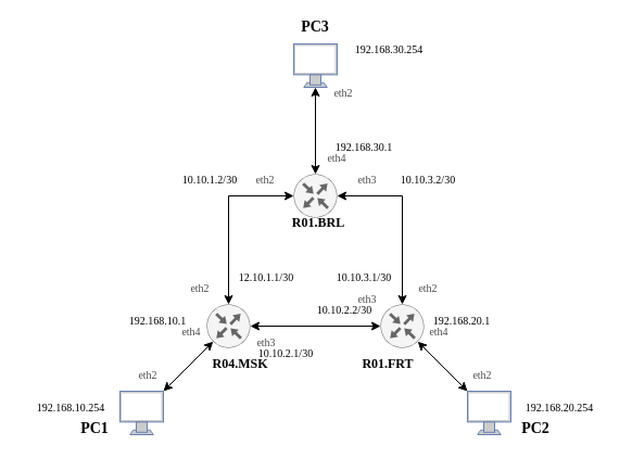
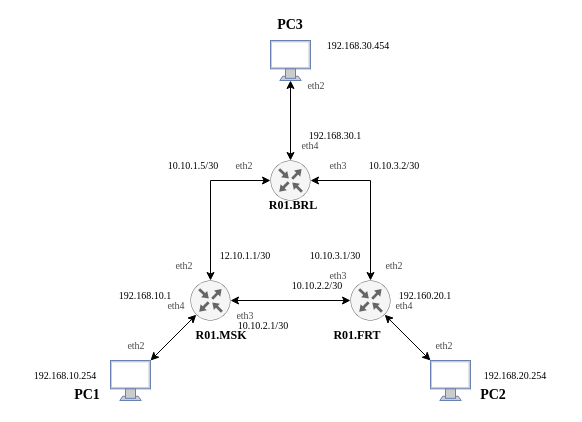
  <mxCell id="0" />
  <mxCell id="1" parent="0" />
  <mxCell id="2" value="" style="sketch=0;points=[[0.5,0,0],[1,0.5,0],[0.5,1,0],[0,0.5,0],[0.145,0.145,0],[0.856,0.145,0],[0.855,0.856,0],[0.145,0.855,0]];verticalLabelPosition=bottom;html=1;verticalAlign=top;aspect=fixed;align=center;pointerEvents=1;shape=mxgraph.cisco19.rect;prIcon=router;fillColor=#f5f5f5;strokeColor=#666666;fontColor=#333333;" vertex="1" parent="1"><mxGeometry x="270" y="160" width="40" height="40" as="geometry" /></mxCell>
  <mxCell id="3" value="" style="sketch=0;points=[[0.5,0,0],[1,0.5,0],[0.5,1,0],[0,0.5,0],[0.145,0.145,0],[0.856,0.145,0],[0.855,0.856,0],[0.145,0.855,0]];verticalLabelPosition=bottom;html=1;verticalAlign=top;aspect=fixed;align=center;pointerEvents=1;shape=mxgraph.cisco19.rect;prIcon=router;fillColor=#f5f5f5;strokeColor=#666666;fontColor=#333333;" vertex="1" parent="1"><mxGeometry x="190" y="280" width="40" height="40" as="geometry" /></mxCell>
  <mxCell id="4" value="" style="sketch=0;points=[[0.5,0,0],[1,0.5,0],[0.5,1,0],[0,0.5,0],[0.145,0.145,0],[0.856,0.145,0],[0.855,0.856,0],[0.145,0.855,0]];verticalLabelPosition=bottom;html=1;verticalAlign=top;aspect=fixed;align=center;pointerEvents=1;shape=mxgraph.cisco19.rect;prIcon=router;fillColor=#f5f5f5;strokeColor=#666666;fontColor=#333333;" vertex="1" parent="1"><mxGeometry x="350" y="280" width="40" height="40" as="geometry" /></mxCell>
  <mxCell id="5" value="" style="fontColor=#0066CC;verticalAlign=top;verticalLabelPosition=bottom;labelPosition=center;align=center;html=1;outlineConnect=0;fillColor=#CCCCCC;strokeColor=#6881B3;gradientColor=none;gradientDirection=north;strokeWidth=2;shape=mxgraph.networks.monitor;" vertex="1" parent="1"><mxGeometry x="270" y="40" width="40" height="40" as="geometry" /></mxCell>
  <mxCell id="6" value="" style="fontColor=#0066CC;verticalAlign=top;verticalLabelPosition=bottom;labelPosition=center;align=center;html=1;outlineConnect=0;fillColor=#CCCCCC;strokeColor=#6881B3;gradientColor=none;gradientDirection=north;strokeWidth=2;shape=mxgraph.networks.monitor;" vertex="1" parent="1"><mxGeometry x="430" y="360" width="40" height="40" as="geometry" /></mxCell>
  <mxCell id="7" value="" style="fontColor=#0066CC;verticalAlign=top;verticalLabelPosition=bottom;labelPosition=center;align=center;html=1;outlineConnect=0;fillColor=#CCCCCC;strokeColor=#6881B3;gradientColor=none;gradientDirection=north;strokeWidth=2;shape=mxgraph.networks.monitor;" vertex="1" parent="1"><mxGeometry x="110" y="360" width="40" height="40" as="geometry" /></mxCell>
  <mxCell id="8" value="" style="endArrow=classic;startArrow=classic;html=1;rounded=0;exitX=0.5;exitY=0;exitDx=0;exitDy=0;exitPerimeter=0;entryX=0;entryY=0.5;entryDx=0;entryDy=0;entryPerimeter=0;" edge="1" parent="1" source="3" target="2"><mxGeometry width="50" height="50" relative="1" as="geometry"><mxPoint x="280" y="310" as="sourcePoint" /><mxPoint x="330" y="260" as="targetPoint" /><Array as="points"><mxPoint x="210" y="180" /></Array></mxGeometry></mxCell>
  <mxCell id="9" value="" style="endArrow=classic;startArrow=classic;html=1;rounded=0;entryX=1;entryY=0.5;entryDx=0;entryDy=0;entryPerimeter=0;exitX=0.5;exitY=0;exitDx=0;exitDy=0;exitPerimeter=0;" edge="1" parent="1" source="4" target="2"><mxGeometry width="50" height="50" relative="1" as="geometry"><mxPoint x="280" y="310" as="sourcePoint" /><mxPoint x="330" y="260" as="targetPoint" /><Array as="points"><mxPoint x="370" y="180" /></Array></mxGeometry></mxCell>
  <mxCell id="10" value="" style="endArrow=classic;startArrow=classic;html=1;rounded=0;entryX=1;entryY=0.5;entryDx=0;entryDy=0;entryPerimeter=0;exitX=0;exitY=0.5;exitDx=0;exitDy=0;exitPerimeter=0;" edge="1" parent="1" source="4" target="3"><mxGeometry width="50" height="50" relative="1" as="geometry"><mxPoint x="60" y="450" as="sourcePoint" /><mxPoint x="110" y="400" as="targetPoint" /></mxGeometry></mxCell>
  <mxCell id="11" value="" style="endArrow=classic;startArrow=classic;html=1;rounded=0;exitX=0.145;exitY=0.855;exitDx=0;exitDy=0;exitPerimeter=0;entryX=1;entryY=0;entryDx=0;entryDy=0;entryPerimeter=0;" edge="1" parent="1" source="3" target="7"><mxGeometry width="50" height="50" relative="1" as="geometry"><mxPoint x="280" y="310" as="sourcePoint" /><mxPoint x="330" y="260" as="targetPoint" /></mxGeometry></mxCell>
  <mxCell id="12" value="" style="endArrow=classic;startArrow=classic;html=1;rounded=0;exitX=0.855;exitY=0.856;exitDx=0;exitDy=0;exitPerimeter=0;entryX=0;entryY=0;entryDx=0;entryDy=0;entryPerimeter=0;" edge="1" parent="1" source="4" target="6"><mxGeometry width="50" height="50" relative="1" as="geometry"><mxPoint x="280" y="310" as="sourcePoint" /><mxPoint x="330" y="260" as="targetPoint" /></mxGeometry></mxCell>
  <mxCell id="13" value="" style="endArrow=classic;startArrow=classic;html=1;rounded=0;entryX=0.5;entryY=0;entryDx=0;entryDy=0;entryPerimeter=0;exitX=0.5;exitY=1;exitDx=0;exitDy=0;exitPerimeter=0;" edge="1" parent="1" source="5" target="2"><mxGeometry width="50" height="50" relative="1" as="geometry"><mxPoint x="280" y="310" as="sourcePoint" /><mxPoint x="330" y="260" as="targetPoint" /></mxGeometry></mxCell>
  <mxCell id="14" value="&lt;font style=&quot;font-size: 14px;&quot; face=&quot;Verdana&quot;&gt;&lt;b&gt;PC3&lt;/b&gt;&lt;/font&gt;" style="text;html=1;strokeColor=none;fillColor=none;align=center;verticalAlign=middle;whiteSpace=wrap;rounded=0;" vertex="1" parent="1"><mxGeometry x="267" y="20" width="46" height="10" as="geometry" /></mxCell>
  <mxCell id="15" value="&lt;font style=&quot;font-size: 14px;&quot; face=&quot;Verdana&quot;&gt;&lt;b&gt;PC1&lt;/b&gt;&lt;/font&gt;&lt;span style=&quot;color: rgba(0, 0, 0, 0); font-family: monospace; font-size: 0px; text-align: start;&quot;&gt;%3CmxGraphModel%3E%3Croot%3E%3CmxCell%20id%3D%220%22%2F%3E%3CmxCell%20id%3D%221%22%20parent%3D%220%22%2F%3E%3CmxCell%20id%3D%222%22%20value%3D%22%26lt%3Bfont%20style%3D%26quot%3Bfont-size%3A%2014px%3B%26quot%3B%20face%3D%26quot%3BVerdana%26quot%3B%26gt%3B%26lt%3Bb%26gt%3BPC3%26lt%3B%2Fb%26gt%3B%26lt%3B%2Ffont%26gt%3B%22%20style%3D%22text%3Bhtml%3D1%3BstrokeColor%3Dnone%3BfillColor%3Dnone%3Balign%3Dcenter%3BverticalAlign%3Dmiddle%3BwhiteSpace%3Dwrap%3Brounded%3D0%3B%22%20vertex%3D%221%22%20parent%3D%221%22%3E%3CmxGeometry%20x%3D%22357%22%20y%3D%2260%22%20width%3D%2246%22%20height%3D%2210%22%20as%3D%22geometry%22%2F%3E%3C%2FmxCell%3E%3C%2Froot%3E%3C%2FmxGraphModel%3E&lt;/span&gt;" style="text;html=1;strokeColor=none;fillColor=none;align=center;verticalAlign=middle;whiteSpace=wrap;rounded=0;" vertex="1" parent="1"><mxGeometry x="64" y="390" width="46" height="10" as="geometry" /></mxCell>
  <mxCell id="16" value="&lt;font style=&quot;font-size: 14px;&quot; face=&quot;Verdana&quot;&gt;&lt;b&gt;PC2&lt;/b&gt;&lt;/font&gt;" style="text;html=1;strokeColor=none;fillColor=none;align=center;verticalAlign=middle;whiteSpace=wrap;rounded=0;" vertex="1" parent="1"><mxGeometry x="470" y="390" width="46" height="10" as="geometry" /></mxCell>
- <mxCell id="17" value="&lt;font style=&quot;font-size: 12px;&quot; face=&quot;Verdana&quot;&gt;&lt;b style=&quot;&quot;&gt;R04.MSK&lt;/b&gt;&lt;/font&gt;" style="text;html=1;strokeColor=none;fillColor=none;align=center;verticalAlign=middle;whiteSpace=wrap;rounded=0;" vertex="1" parent="1"><mxGeometry x="198" y="330" width="46" height="10" as="geometry" /></mxCell>
+ <mxCell id="17" value="&lt;font style=&quot;font-size: 12px;&quot; face=&quot;Verdana&quot;&gt;&lt;b style=&quot;&quot;&gt;R01.MSK&lt;/b&gt;&lt;/font&gt;" style="text;html=1;strokeColor=none;fillColor=none;align=center;verticalAlign=middle;whiteSpace=wrap;rounded=0;" vertex="1" parent="1"><mxGeometry x="198" y="330" width="46" height="10" as="geometry" /></mxCell>
  <mxCell id="18" value="&lt;font style=&quot;font-size: 12px;&quot; face=&quot;Verdana&quot;&gt;&lt;b style=&quot;&quot;&gt;R01.FRT&lt;/b&gt;&lt;/font&gt;" style="text;html=1;strokeColor=none;fillColor=none;align=center;verticalAlign=middle;whiteSpace=wrap;rounded=0;" vertex="1" parent="1"><mxGeometry x="334" y="330" width="46" height="10" as="geometry" /></mxCell>
  <mxCell id="19" value="&lt;font style=&quot;font-size: 12px;&quot; face=&quot;Verdana&quot;&gt;&lt;b style=&quot;&quot;&gt;R01.BRL&lt;/b&gt;&lt;/font&gt;" style="text;html=1;strokeColor=none;fillColor=none;align=center;verticalAlign=middle;whiteSpace=wrap;rounded=0;" vertex="1" parent="1"><mxGeometry x="270" y="200" width="46" height="10" as="geometry" /></mxCell>
- <mxCell id="20" value="&lt;font style=&quot;font-size: 10px;&quot;&gt;192.168.30.254&lt;/font&gt;" style="text;html=1;strokeColor=none;fillColor=none;align=center;verticalAlign=middle;whiteSpace=wrap;rounded=0;fontFamily=Verdana;fontSize=12;" vertex="1" parent="1"><mxGeometry x="313" y="40" width="90" height="10" as="geometry" /></mxCell>
+ <mxCell id="20" value="&lt;font style=&quot;font-size: 10px;&quot;&gt;192.168.30.454&lt;/font&gt;" style="text;html=1;strokeColor=none;fillColor=none;align=center;verticalAlign=middle;whiteSpace=wrap;rounded=0;fontFamily=Verdana;fontSize=12;" vertex="1" parent="1"><mxGeometry x="313" y="40" width="90" height="10" as="geometry" /></mxCell>
  <mxCell id="21" value="&lt;font style=&quot;font-size: 10px;&quot;&gt;eth2&lt;/font&gt;" style="text;html=1;strokeColor=none;fillColor=none;align=center;verticalAlign=middle;whiteSpace=wrap;rounded=0;fontFamily=Verdana;fontSize=12;fontColor=#4D4D4D;" vertex="1" parent="1"><mxGeometry x="302" y="80" width="28" height="10" as="geometry" /></mxCell>
  <mxCell id="22" value="&lt;font style=&quot;font-size: 10px;&quot;&gt;eth4&lt;/font&gt;" style="text;html=1;strokeColor=none;fillColor=none;align=center;verticalAlign=middle;whiteSpace=wrap;rounded=0;fontFamily=Verdana;fontSize=12;fontColor=#4D4D4D;" vertex="1" parent="1"><mxGeometry x="296" y="140" width="28" height="10" as="geometry" /></mxCell>
  <mxCell id="23" value="&lt;font style=&quot;font-size: 10px;&quot;&gt;eth2&lt;/font&gt;" style="text;html=1;strokeColor=none;fillColor=none;align=center;verticalAlign=middle;whiteSpace=wrap;rounded=0;fontFamily=Verdana;fontSize=12;fontColor=#4D4D4D;" vertex="1" parent="1"><mxGeometry x="230" y="160" width="28" height="10" as="geometry" /></mxCell>
  <mxCell id="24" value="&lt;font style=&quot;font-size: 10px;&quot;&gt;eth3&lt;/font&gt;" style="text;html=1;strokeColor=none;fillColor=none;align=center;verticalAlign=middle;whiteSpace=wrap;rounded=0;fontFamily=Verdana;fontSize=12;fontColor=#4D4D4D;" vertex="1" parent="1"><mxGeometry x="324" y="160" width="28" height="10" as="geometry" /></mxCell>
  <mxCell id="25" value="&lt;font style=&quot;font-size: 10px;&quot;&gt;eth2&lt;/font&gt;" style="text;html=1;strokeColor=none;fillColor=none;align=center;verticalAlign=middle;whiteSpace=wrap;rounded=0;fontFamily=Verdana;fontSize=12;fontColor=#4D4D4D;" vertex="1" parent="1"><mxGeometry x="170" y="260" width="28" height="10" as="geometry" /></mxCell>
  <mxCell id="26" value="&lt;font style=&quot;font-size: 10px;&quot;&gt;eth2&lt;/font&gt;" style="text;html=1;strokeColor=none;fillColor=none;align=center;verticalAlign=middle;whiteSpace=wrap;rounded=0;fontFamily=Verdana;fontSize=12;fontColor=#4D4D4D;" vertex="1" parent="1"><mxGeometry x="380" y="260" width="28" height="10" as="geometry" /></mxCell>
  <mxCell id="27" value="&lt;font style=&quot;font-size: 10px;&quot;&gt;eth2&lt;/font&gt;" style="text;html=1;strokeColor=none;fillColor=none;align=center;verticalAlign=middle;whiteSpace=wrap;rounded=0;fontFamily=Verdana;fontSize=12;fontColor=#4D4D4D;" vertex="1" parent="1"><mxGeometry x="430" y="340" width="28" height="10" as="geometry" /></mxCell>
  <mxCell id="28" value="&lt;font style=&quot;font-size: 10px;&quot;&gt;eth2&lt;/font&gt;" style="text;html=1;strokeColor=none;fillColor=none;align=center;verticalAlign=middle;whiteSpace=wrap;rounded=0;fontFamily=Verdana;fontSize=12;fontColor=#4D4D4D;" vertex="1" parent="1"><mxGeometry x="122" y="340" width="28" height="10" as="geometry" /></mxCell>
  <mxCell id="29" value="&lt;font style=&quot;font-size: 10px;&quot;&gt;eth3&lt;/font&gt;" style="text;html=1;strokeColor=none;fillColor=none;align=center;verticalAlign=middle;whiteSpace=wrap;rounded=0;fontFamily=Verdana;fontSize=12;fontColor=#4D4D4D;" vertex="1" parent="1"><mxGeometry x="231" y="310" width="28" height="10" as="geometry" /></mxCell>
  <mxCell id="30" value="&lt;font style=&quot;font-size: 10px;&quot;&gt;eth3&lt;/font&gt;" style="text;html=1;strokeColor=none;fillColor=none;align=center;verticalAlign=middle;whiteSpace=wrap;rounded=0;fontFamily=Verdana;fontSize=12;fontColor=#4D4D4D;" vertex="1" parent="1"><mxGeometry x="324" y="270" width="28" height="10" as="geometry" /></mxCell>
  <mxCell id="31" value="&lt;font style=&quot;font-size: 10px;&quot;&gt;eth4&lt;/font&gt;" style="text;html=1;strokeColor=none;fillColor=none;align=center;verticalAlign=middle;whiteSpace=wrap;rounded=0;fontFamily=Verdana;fontSize=12;fontColor=#4D4D4D;" vertex="1" parent="1"><mxGeometry x="162" y="300" width="28" height="10" as="geometry" /></mxCell>
  <mxCell id="32" value="&lt;font style=&quot;font-size: 10px;&quot;&gt;eth4&lt;/font&gt;" style="text;html=1;strokeColor=none;fillColor=none;align=center;verticalAlign=middle;whiteSpace=wrap;rounded=0;fontFamily=Verdana;fontSize=12;fontColor=#4D4D4D;" vertex="1" parent="1"><mxGeometry x="390" y="300" width="28" height="10" as="geometry" /></mxCell>
  <mxCell id="33" value="&lt;font style=&quot;font-size: 10px;&quot;&gt;192.168.20.254&lt;/font&gt;" style="text;html=1;strokeColor=none;fillColor=none;align=center;verticalAlign=middle;whiteSpace=wrap;rounded=0;fontFamily=Verdana;fontSize=12;" vertex="1" parent="1"><mxGeometry x="470" y="370" width="90" height="10" as="geometry" /></mxCell>
  <mxCell id="34" value="&lt;font style=&quot;font-size: 10px;&quot;&gt;192.168.10.254&lt;/font&gt;" style="text;html=1;strokeColor=none;fillColor=none;align=center;verticalAlign=middle;whiteSpace=wrap;rounded=0;fontFamily=Verdana;fontSize=12;" vertex="1" parent="1"><mxGeometry x="20" y="370" width="90" height="10" as="geometry" /></mxCell>
  <mxCell id="35" value="&lt;font style=&quot;font-size: 10px;&quot;&gt;192.168.30.1&lt;/font&gt;" style="text;html=1;strokeColor=none;fillColor=none;align=center;verticalAlign=middle;whiteSpace=wrap;rounded=0;fontFamily=Verdana;fontSize=12;" vertex="1" parent="1"><mxGeometry x="290" y="130" width="90" height="10" as="geometry" /></mxCell>
- <mxCell id="36" value="&lt;font style=&quot;font-size: 10px;&quot;&gt;192.168.20.1&lt;/font&gt;" style="text;html=1;strokeColor=none;fillColor=none;align=center;verticalAlign=middle;whiteSpace=wrap;rounded=0;fontFamily=Verdana;fontSize=12;" vertex="1" parent="1"><mxGeometry x="380" y="290" width="90" height="10" as="geometry" /></mxCell>
+ <mxCell id="36" value="&lt;font style=&quot;font-size: 10px;&quot;&gt;192.160.20.1&lt;/font&gt;" style="text;html=1;strokeColor=none;fillColor=none;align=center;verticalAlign=middle;whiteSpace=wrap;rounded=0;fontFamily=Verdana;fontSize=12;" vertex="1" parent="1"><mxGeometry x="380" y="290" width="90" height="10" as="geometry" /></mxCell>
  <mxCell id="37" value="&lt;font style=&quot;font-size: 10px;&quot;&gt;192.168.10.1&lt;/font&gt;" style="text;html=1;strokeColor=none;fillColor=none;align=center;verticalAlign=middle;whiteSpace=wrap;rounded=0;fontFamily=Verdana;fontSize=12;" vertex="1" parent="1"><mxGeometry x="100" y="290" width="90" height="10" as="geometry" /></mxCell>
- <mxCell id="38" value="&lt;font style=&quot;font-size: 10px;&quot;&gt;10.10.1.2/30&lt;/font&gt;" style="text;html=1;strokeColor=none;fillColor=none;align=center;verticalAlign=middle;whiteSpace=wrap;rounded=0;fontFamily=Verdana;fontSize=12;" vertex="1" parent="1"><mxGeometry x="158" y="160" width="70" height="10" as="geometry" /></mxCell>
+ <mxCell id="38" value="&lt;font style=&quot;font-size: 10px;&quot;&gt;10.10.1.5/30&lt;/font&gt;" style="text;html=1;strokeColor=none;fillColor=none;align=center;verticalAlign=middle;whiteSpace=wrap;rounded=0;fontFamily=Verdana;fontSize=12;" vertex="1" parent="1"><mxGeometry x="158" y="160" width="70" height="10" as="geometry" /></mxCell>
  <mxCell id="39" value="&lt;font style=&quot;font-size: 10px;&quot;&gt;10.10.3.2/30&lt;/font&gt;" style="text;html=1;strokeColor=none;fillColor=none;align=center;verticalAlign=middle;whiteSpace=wrap;rounded=0;fontFamily=Verdana;fontSize=12;" vertex="1" parent="1"><mxGeometry x="359" y="160" width="70" height="10" as="geometry" /></mxCell>
  <mxCell id="40" value="&lt;font style=&quot;font-size: 10px;&quot;&gt;12.10.1.1/30&lt;/font&gt;" style="text;html=1;strokeColor=none;fillColor=none;align=center;verticalAlign=middle;whiteSpace=wrap;rounded=0;fontFamily=Verdana;fontSize=12;" vertex="1" parent="1"><mxGeometry x="210" y="250" width="70" height="10" as="geometry" /></mxCell>
  <mxCell id="41" value="&lt;font style=&quot;font-size: 10px;&quot;&gt;10.10.3.1/30&lt;/font&gt;" style="text;html=1;strokeColor=none;fillColor=none;align=center;verticalAlign=middle;whiteSpace=wrap;rounded=0;fontFamily=Verdana;fontSize=12;" vertex="1" parent="1"><mxGeometry x="300" y="250" width="70" height="10" as="geometry" /></mxCell>
  <mxCell id="42" value="&lt;font style=&quot;font-size: 10px;&quot;&gt;10.10.2.1/30&lt;/font&gt;" style="text;html=1;strokeColor=none;fillColor=none;align=center;verticalAlign=middle;whiteSpace=wrap;rounded=0;fontFamily=Verdana;fontSize=12;" vertex="1" parent="1"><mxGeometry x="228" y="320" width="70" height="10" as="geometry" /></mxCell>
  <mxCell id="43" value="&lt;font style=&quot;font-size: 10px;&quot;&gt;10.10.2.2/30&lt;/font&gt;" style="text;html=1;strokeColor=none;fillColor=none;align=center;verticalAlign=middle;whiteSpace=wrap;rounded=0;fontFamily=Verdana;fontSize=12;" vertex="1" parent="1"><mxGeometry x="282" y="280" width="70" height="10" as="geometry" /></mxCell>
